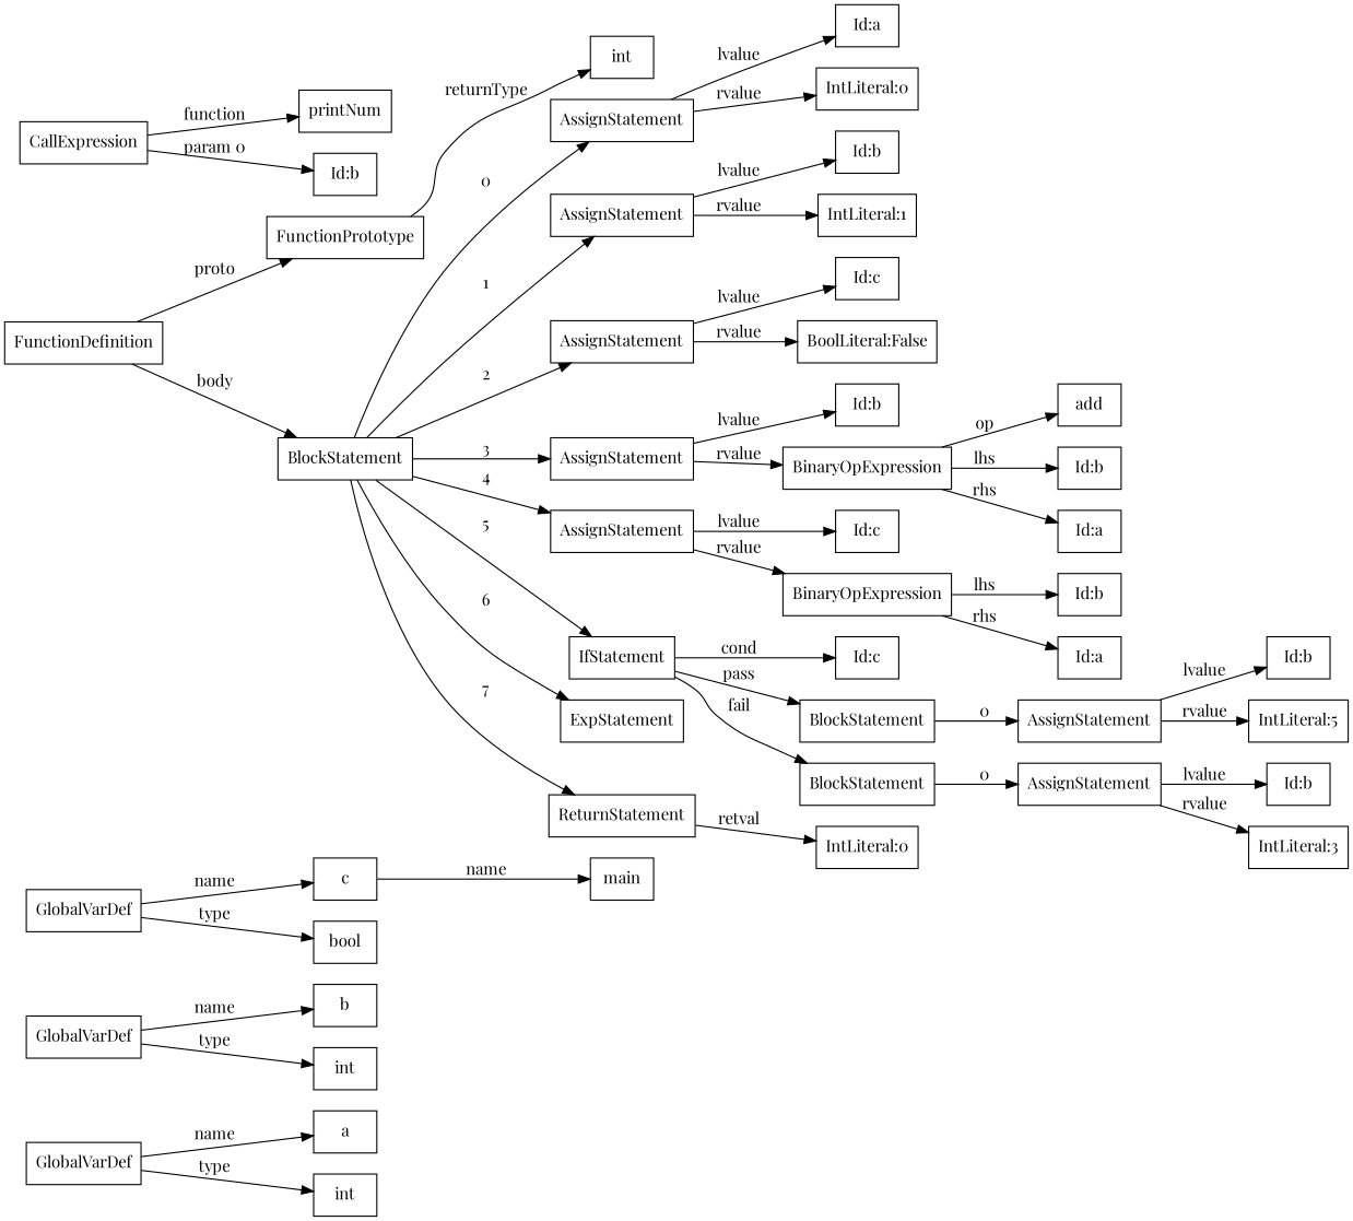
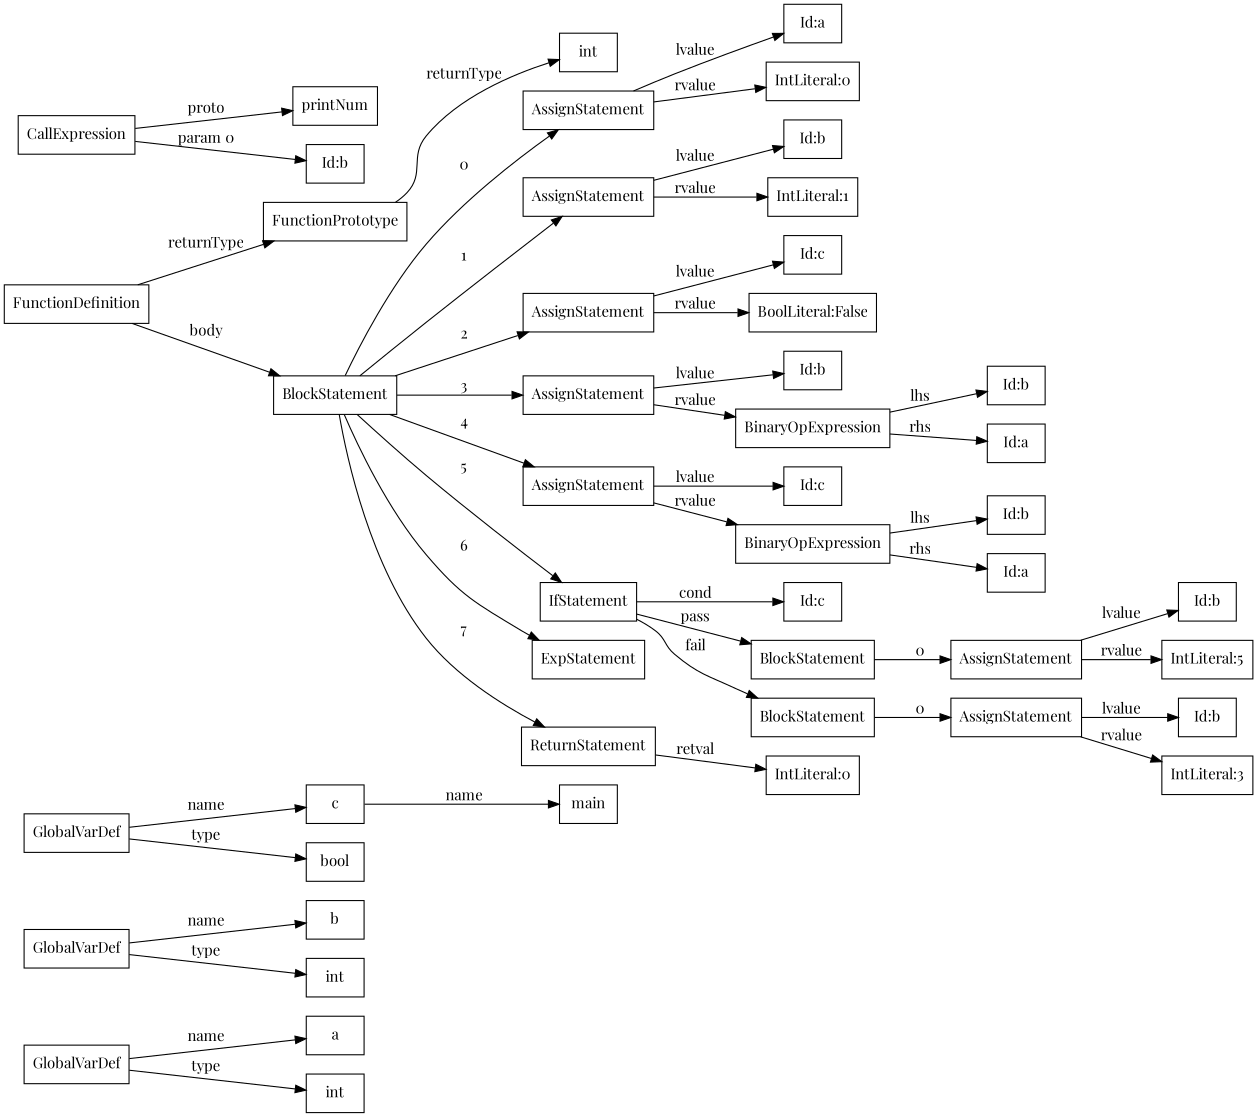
  digraph {
    fontname="Playfair Display"
    rankdir=LR
    node [fontname="Playfair Display" shape=box]
    edge [fontname="Playfair Display" splines=line]
    n1 [label=GlobalVarDef]
    n2 [label=a]
    n3 [label=int]
    n4 [label=GlobalVarDef]
    n5 [label=b]
    n6 [label=int]
    n7 [label=GlobalVarDef]
    n8 [label=c]
    n9 [label=bool]
    n10 [label=main]
    n11 [label=FunctionDefinition]
    n12 [label=FunctionPrototype]
    n13 [label=BlockStatement]
    n14 [label=int]
    n15 [label=AssignStatement]
    n16 [label=AssignStatement]
    n17 [label=AssignStatement]
    n18 [label=AssignStatement]
    n19 [label=AssignStatement]
    n20 [label=IfStatement]
    n21 [label=ExpStatement]
    n22 [label=ReturnStatement]
    n23 [label="Id:a"]
    n24 [label="IntLiteral:0"]
    n25 [label="Id:b"]
    n26 [label="IntLiteral:1"]
    n27 [label="Id:c"]
    n28 [label="BoolLiteral:False"]
    n29 [label="Id:b"]
    n30 [label=BinaryOpExpression]
    n31 [label="Id:c"]
    n32 [label=BinaryOpExpression]
    n33 [label="Id:c"]
    n34 [label=BlockStatement]
    n35 [label=BlockStatement]
    n36 [label="IntLiteral:0"]
-   n37 [label=add]
    n38 [label="Id:b"]
    n39 [label="Id:a"]
    n40 [label="Id:b"]
    n41 [label="Id:a"]
    n42 [label=AssignStatement]
    n43 [label=AssignStatement]
    n44 [label=CallExpression]
    n45 [label=printNum]
    n46 [label="Id:b"]
    n47 [label="Id:b"]
    n48 [label="IntLiteral:5"]
    n49 [label="Id:b"]
    n50 [label="IntLiteral:3"]
    n1 -> n2 [label=name]
    n1 -> n3 [label=type]
    n4 -> n5 [label=name]
    n4 -> n6 [label=type]
    n7 -> n8 [label=name]
    n7 -> n9 [label=type]
    n8 -> n10 [label=name]
-   n11 -> n12 [label=proto]
+   n11 -> n12 [label=returnType]
    n11 -> n13 [label=body]
    n12 -> n14 [label=returnType]
    n13 -> n15 [label=0]
    n13 -> n16 [label=1]
    n13 -> n17 [label=2]
    n13 -> n18 [label=3]
    n13 -> n19 [label=4]
    n13 -> n20 [label=5]
    n13 -> n21 [label=6]
    n13 -> n22 [label=7]
    n15 -> n23 [label=lvalue]
    n15 -> n24 [label=rvalue]
    n16 -> n25 [label=lvalue]
    n16 -> n26 [label=rvalue]
    n17 -> n27 [label=lvalue]
    n17 -> n28 [label=rvalue]
    n18 -> n29 [label=lvalue]
    n18 -> n30 [label=rvalue]
    n19 -> n31 [label=lvalue]
    n19 -> n32 [label=rvalue]
    n20 -> n33 [label=cond]
    n20 -> n34 [label=pass]
    n20 -> n35 [label=fail]
    n22 -> n36 [label=retval]
-   n30 -> n37 [label=op]
    n30 -> n38 [label=lhs]
    n30 -> n39 [label=rhs]
    n32 -> n40 [label=lhs]
    n32 -> n41 [label=rhs]
    n34 -> n42 [label=0]
    n35 -> n43 [label=0]
    n42 -> n47 [label=lvalue]
    n42 -> n48 [label=rvalue]
    n43 -> n49 [label=lvalue]
    n43 -> n50 [label=rvalue]
-   n44 -> n45 [label=function]
+   n44 -> n45 [label=proto]
    n44 -> n46 [label="param 0"]
  }
